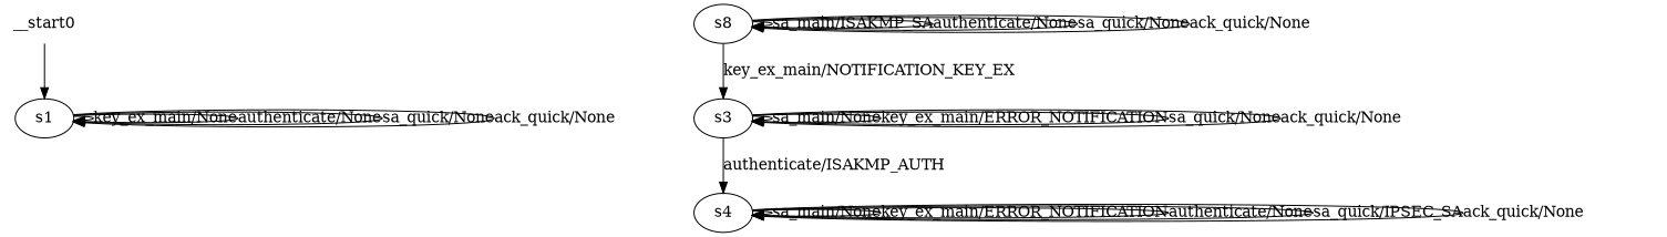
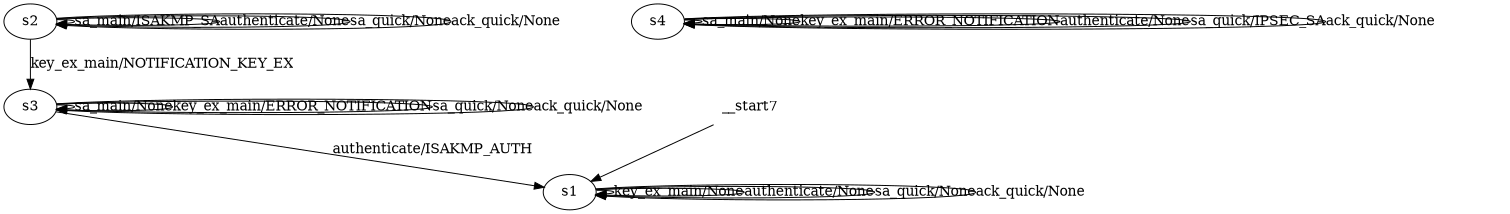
  digraph {
    n1 [label=s1]
-   n2 [label=s8]
+   n2 [label=s2]
    n3 [label=s3]
    n4 [label=s4]
-   __start0 [shape=none]
+   __start0 [shape=none label=__start7]
    n1 -> n1 [label="key_ex_main/None"]
    n1 -> n1 [label="authenticate/None"]
    n1 -> n1 [label="sa_quick/None"]
    n1 -> n1 [label="ack_quick/None"]
    n2 -> n2 [label="sa_main/ISAKMP_SA"]
    n2 -> n2 [label="authenticate/None"]
    n2 -> n2 [label="sa_quick/None"]
    n2 -> n2 [label="ack_quick/None"]
    n2 -> n3 [label="key_ex_main/NOTIFICATION_KEY_EX"]
    n3 -> n3 [label="sa_main/None"]
    n3 -> n3 [label="key_ex_main/ERROR_NOTIFICATION"]
    n3 -> n3 [label="sa_quick/None"]
    n3 -> n3 [label="ack_quick/None"]
-   n3 -> n4 [label="authenticate/ISAKMP_AUTH"]
+   n3 -> n1 [label="authenticate/ISAKMP_AUTH"]
    n4 -> n4 [label="sa_main/None"]
    n4 -> n4 [label="key_ex_main/ERROR_NOTIFICATION"]
    n4 -> n4 [label="authenticate/None"]
    n4 -> n4 [label="sa_quick/IPSEC_SA"]
    n4 -> n4 [label="ack_quick/None"]
    __start0 -> n1
  }
